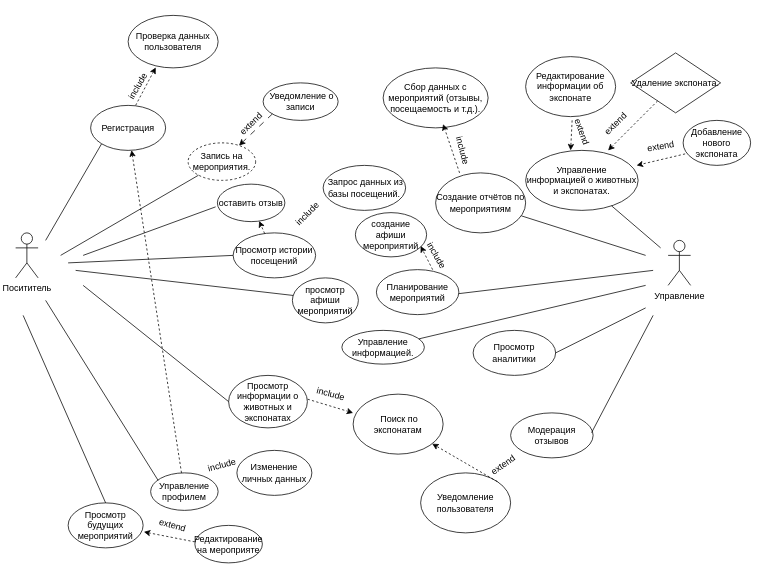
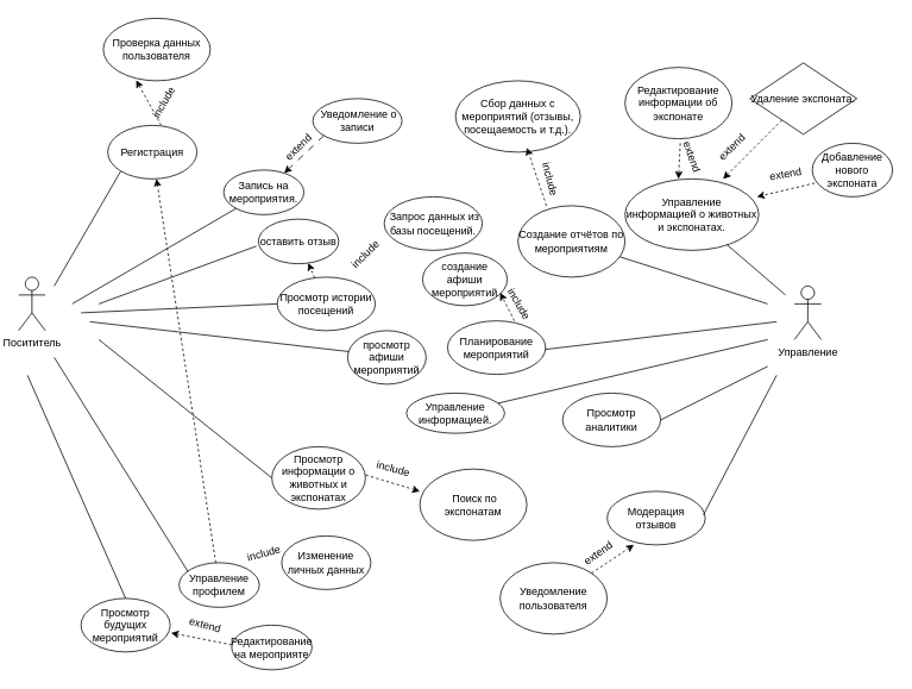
  <mxCell id="0" />
  <mxCell id="1" parent="0" />
  <mxCell id="2" value="Посититель" style="shape=umlActor;verticalLabelPosition=bottom;verticalAlign=top;html=1;outlineConnect=0;" parent="1" vertex="1"><mxGeometry x="20" y="310" width="30" height="60" as="geometry" /></mxCell>
  <mxCell id="3" value="Управление&lt;div&gt;&lt;br&gt;&lt;/div&gt;" style="shape=umlActor;verticalLabelPosition=bottom;verticalAlign=top;html=1;outlineConnect=0;" parent="1" vertex="1"><mxGeometry x="890" y="320" width="30" height="60" as="geometry" /></mxCell>
  <mxCell id="4" value="Регистрация" style="ellipse;whiteSpace=wrap;html=1;" parent="1" vertex="1"><mxGeometry x="120" y="140" width="100" height="60" as="geometry" /></mxCell>
- <mxCell id="5" value="Запись на мероприятия." style="ellipse;whiteSpace=wrap;html=1;dashed=1;" parent="1" vertex="1"><mxGeometry x="250" y="190" width="90" height="50" as="geometry" /></mxCell>
+ <mxCell id="5" value="Запись на мероприятия." style="ellipse;whiteSpace=wrap;html=1;" parent="1" vertex="1"><mxGeometry x="250" y="190" width="90" height="50" as="geometry" /></mxCell>
  <mxCell id="6" value="Просмотр истории посещений" style="ellipse;whiteSpace=wrap;html=1;" parent="1" vertex="1"><mxGeometry x="310" y="310" width="110" height="60" as="geometry" /></mxCell>
  <mxCell id="7" value="Просмотр информации о животных и экспонатах" style="ellipse;whiteSpace=wrap;html=1;" parent="1" vertex="1"><mxGeometry x="304" y="500" width="105" height="70" as="geometry" /></mxCell>
  <mxCell id="8" value="оставить отзыв" style="ellipse;whiteSpace=wrap;html=1;" parent="1" vertex="1"><mxGeometry x="289" y="245" width="90" height="50" as="geometry" /></mxCell>
  <mxCell id="9" value="Управление информацией." style="ellipse;whiteSpace=wrap;html=1;" parent="1" vertex="1"><mxGeometry x="455" y="440" width="110" height="45" as="geometry" /></mxCell>
  <mxCell id="10" value="Планирование мероприятий" style="ellipse;whiteSpace=wrap;html=1;" parent="1" vertex="1"><mxGeometry x="501" y="359" width="110" height="60" as="geometry" /></mxCell>
  <mxCell id="11" value="Просмотр аналитики" style="ellipse;whiteSpace=wrap;html=1;" parent="1" vertex="1"><mxGeometry x="630" y="440" width="110" height="60" as="geometry" /></mxCell>
  <mxCell id="12" value="Модерация отзывов" style="ellipse;whiteSpace=wrap;html=1;" parent="1" vertex="1"><mxGeometry x="680" y="550" width="110" height="60" as="geometry" /></mxCell>
  <mxCell id="13" value="Управление информацией о животных и экспонатах." style="ellipse;whiteSpace=wrap;html=1;" parent="1" vertex="1"><mxGeometry x="700" y="200" width="150" height="80" as="geometry" /></mxCell>
  <mxCell id="14" value="" style="endArrow=none;html=1;rounded=0;entryX=0;entryY=1;entryDx=0;entryDy=0;" parent="1" target="4" edge="1"><mxGeometry width="50" height="50" relative="1" as="geometry"><mxPoint x="60" y="320" as="sourcePoint" /><mxPoint x="130.02" y="200.04" as="targetPoint" /></mxGeometry></mxCell>
  <mxCell id="15" value="" style="endArrow=none;html=1;rounded=0;" parent="1" target="5" edge="1"><mxGeometry width="50" height="50" relative="1" as="geometry"><mxPoint x="80" y="340" as="sourcePoint" /><mxPoint x="150" y="220" as="targetPoint" /></mxGeometry></mxCell>
  <mxCell id="16" value="" style="endArrow=none;html=1;rounded=0;entryX=0;entryY=0.5;entryDx=0;entryDy=0;" parent="1" target="6" edge="1"><mxGeometry width="50" height="50" relative="1" as="geometry"><mxPoint x="90" y="350" as="sourcePoint" /><mxPoint x="290" y="313" as="targetPoint" /></mxGeometry></mxCell>
  <mxCell id="17" value="" style="endArrow=none;html=1;rounded=0;entryX=0;entryY=0.5;entryDx=0;entryDy=0;" parent="1" target="7" edge="1"><mxGeometry width="50" height="50" relative="1" as="geometry"><mxPoint x="110" y="380" as="sourcePoint" /><mxPoint x="310" y="440" as="targetPoint" /></mxGeometry></mxCell>
  <mxCell id="18" value="" style="endArrow=none;html=1;rounded=0;entryX=-0.026;entryY=0.606;entryDx=0;entryDy=0;entryPerimeter=0;" parent="1" target="8" edge="1"><mxGeometry width="50" height="50" relative="1" as="geometry"><mxPoint x="110" y="340" as="sourcePoint" /><mxPoint x="180" y="250" as="targetPoint" /></mxGeometry></mxCell>
  <mxCell id="19" value="" style="endArrow=none;html=1;rounded=0;" parent="1" target="9" edge="1"><mxGeometry width="50" height="50" relative="1" as="geometry"><mxPoint x="860" y="380" as="sourcePoint" /><mxPoint x="769" y="190" as="targetPoint" /></mxGeometry></mxCell>
  <mxCell id="20" value="" style="endArrow=none;html=1;rounded=0;" parent="1" edge="1"><mxGeometry width="50" height="50" relative="1" as="geometry"><mxPoint x="870" y="360" as="sourcePoint" /><mxPoint x="611" y="391" as="targetPoint" /></mxGeometry></mxCell>
  <mxCell id="21" value="" style="endArrow=none;html=1;rounded=0;" parent="1" target="13" edge="1"><mxGeometry width="50" height="50" relative="1" as="geometry"><mxPoint x="880" y="330" as="sourcePoint" /><mxPoint x="920" y="260" as="targetPoint" /></mxGeometry></mxCell>
  <mxCell id="22" value="" style="endArrow=none;html=1;rounded=0;exitX=0.981;exitY=0.44;exitDx=0;exitDy=0;exitPerimeter=0;" parent="1" source="12" edge="1"><mxGeometry width="50" height="50" relative="1" as="geometry"><mxPoint x="790" y="570" as="sourcePoint" /><mxPoint x="870" y="420" as="targetPoint" /></mxGeometry></mxCell>
  <mxCell id="23" value="" style="endArrow=none;html=1;rounded=0;" parent="1" edge="1"><mxGeometry width="50" height="50" relative="1" as="geometry"><mxPoint x="740" y="470" as="sourcePoint" /><mxPoint x="860" y="410" as="targetPoint" /></mxGeometry></mxCell>
  <mxCell id="24" value="" style="endArrow=classic;html=1;rounded=0;entryX=0.307;entryY=0.992;entryDx=0;entryDy=0;entryPerimeter=0;dashed=1;" parent="1" target="47" edge="1"><mxGeometry width="50" height="50" relative="1" as="geometry"><mxPoint x="180" y="140" as="sourcePoint" /><mxPoint x="210.08" y="92.1" as="targetPoint" /></mxGeometry></mxCell>
  <mxCell id="25" value="include" style="text;html=1;align=center;verticalAlign=middle;resizable=0;points=[];autosize=1;strokeColor=none;fillColor=none;rotation=-60;" parent="1" vertex="1"><mxGeometry x="153" y="100" width="60" height="30" as="geometry" /></mxCell>
  <mxCell id="26" value="Управление профилем" style="ellipse;whiteSpace=wrap;html=1;" parent="1" vertex="1"><mxGeometry x="200" y="630" width="90" height="50" as="geometry" /></mxCell>
  <mxCell id="27" value="" style="endArrow=none;html=1;rounded=0;entryX=0.111;entryY=0.2;entryDx=0;entryDy=0;entryPerimeter=0;" parent="1" target="26" edge="1"><mxGeometry width="50" height="50" relative="1" as="geometry"><mxPoint x="60" y="400" as="sourcePoint" /><mxPoint x="150" y="270" as="targetPoint" /></mxGeometry></mxCell>
  <mxCell id="28" value="" style="endArrow=classic;html=1;rounded=0;dashed=1;" parent="1" source="26" target="4" edge="1"><mxGeometry width="50" height="50" relative="1" as="geometry"><mxPoint x="290" y="630" as="sourcePoint" /><mxPoint x="310" y="580" as="targetPoint" /></mxGeometry></mxCell>
  <mxCell id="29" value="Изменение личных данных" style="ellipse;whiteSpace=wrap;html=1;" parent="1" vertex="1"><mxGeometry x="315" y="600" width="100" height="60" as="geometry" /></mxCell>
  <mxCell id="30" value="" style="endArrow=none;html=1;rounded=0;" parent="1" edge="1"><mxGeometry width="50" height="50" relative="1" as="geometry"><mxPoint x="100" y="360" as="sourcePoint" /><mxPoint x="395" y="394" as="targetPoint" /></mxGeometry></mxCell>
  <mxCell id="31" value="&amp;nbsp;Уведомление о записи" style="ellipse;whiteSpace=wrap;html=1;" parent="1" vertex="1"><mxGeometry x="350" y="110" width="100" height="50" as="geometry" /></mxCell>
  <mxCell id="32" value="" style="endArrow=classic;html=1;rounded=0;exitX=0.123;exitY=0.829;exitDx=0;exitDy=0;exitPerimeter=0;dashed=1;dashPattern=8 8;" parent="1" source="31" target="5" edge="1"><mxGeometry width="50" height="50" relative="1" as="geometry"><mxPoint x="365" y="150" as="sourcePoint" /><mxPoint x="415" y="100" as="targetPoint" /></mxGeometry></mxCell>
  <mxCell id="33" value="extend" style="text;html=1;align=center;verticalAlign=middle;resizable=0;points=[];autosize=1;strokeColor=none;fillColor=none;rotation=-45;" parent="1" vertex="1"><mxGeometry x="304" y="150" width="60" height="30" as="geometry" /></mxCell>
  <mxCell id="34" value="&amp;nbsp;Запрос данных из базы посещений." style="ellipse;whiteSpace=wrap;html=1;" parent="1" vertex="1"><mxGeometry x="430" y="220" width="110" height="60" as="geometry" /></mxCell>
  <mxCell id="35" value="" style="endArrow=classic;html=1;rounded=0;dashed=1;" parent="1" source="6" target="8" edge="1"><mxGeometry width="50" height="50" relative="1" as="geometry"><mxPoint x="385" y="288" as="sourcePoint" /><mxPoint x="412" y="240" as="targetPoint" /></mxGeometry></mxCell>
  <mxCell id="36" value="include" style="text;html=1;align=center;verticalAlign=middle;resizable=0;points=[];autosize=1;strokeColor=none;fillColor=none;rotation=-45;" parent="1" vertex="1"><mxGeometry x="379" y="270" width="60" height="30" as="geometry" /></mxCell>
  <mxCell id="37" value="&amp;nbsp;Поиск по экспонатам" style="ellipse;whiteSpace=wrap;html=1;" parent="1" vertex="1"><mxGeometry x="470" y="525" width="120" height="80" as="geometry" /></mxCell>
  <mxCell id="38" value="" style="endArrow=classic;html=1;rounded=0;entryX=0.047;entryY=0.228;entryDx=0;entryDy=0;entryPerimeter=0;dashed=1;" parent="1" edge="1"><mxGeometry width="50" height="50" relative="1" as="geometry"><mxPoint x="409.36" y="531.76" as="sourcePoint" /><mxPoint x="470" y="550" as="targetPoint" /></mxGeometry></mxCell>
  <mxCell id="39" value="include" style="text;html=1;align=center;verticalAlign=middle;resizable=0;points=[];autosize=1;strokeColor=none;fillColor=none;rotation=15;" parent="1" vertex="1"><mxGeometry x="410" y="510" width="60" height="30" as="geometry" /></mxCell>
  <mxCell id="40" value="Создание отчётов по мероприятиям" style="ellipse;whiteSpace=wrap;html=1;" parent="1" vertex="1"><mxGeometry x="580" y="230" width="120" height="80" as="geometry" /></mxCell>
  <mxCell id="41" value="" style="endArrow=none;html=1;rounded=0;" parent="1" target="40" edge="1"><mxGeometry width="50" height="50" relative="1" as="geometry"><mxPoint x="860" y="340" as="sourcePoint" /><mxPoint x="727" y="285" as="targetPoint" /></mxGeometry></mxCell>
  <mxCell id="42" value="Сбор данных с мероприятий (отзывы, посещаемость и т.д.)." style="ellipse;whiteSpace=wrap;html=1;" parent="1" vertex="1"><mxGeometry x="510" y="90" width="140" height="80" as="geometry" /></mxCell>
  <mxCell id="43" value="" style="endArrow=classic;html=1;rounded=0;entryX=0.772;entryY=0.938;entryDx=0;entryDy=0;entryPerimeter=0;dashed=1;" parent="1" edge="1"><mxGeometry width="50" height="50" relative="1" as="geometry"><mxPoint x="611.92" y="230" as="sourcePoint" /><mxPoint x="590" y="165.04" as="targetPoint" /></mxGeometry></mxCell>
  <mxCell id="44" value="Уведомление пользователя" style="ellipse;whiteSpace=wrap;html=1;" parent="1" vertex="1"><mxGeometry x="560" y="630" width="120" height="80" as="geometry" /></mxCell>
- <mxCell id="45" value="" style="endArrow=classic;html=1;rounded=0;dashed=1;exitX=1;exitY=0;exitDx=0;exitDy=0;" parent="1" source="44" target="37" edge="1"><mxGeometry width="50" height="50" relative="1" as="geometry"><mxPoint x="688" y="640" as="sourcePoint" /><mxPoint x="730" y="602" as="targetPoint" /></mxGeometry></mxCell>
+ <mxCell id="45" value="" style="endArrow=classic;html=1;rounded=0;entryX=0.273;entryY=1;entryDx=0;entryDy=0;entryPerimeter=0;dashed=1;exitX=1;exitY=0;exitDx=0;exitDy=0;" parent="1" source="44" target="12" edge="1"><mxGeometry width="50" height="50" relative="1" as="geometry"><mxPoint x="688" y="640" as="sourcePoint" /><mxPoint x="730" y="602" as="targetPoint" /></mxGeometry></mxCell>
  <mxCell id="46" value="extend" style="text;html=1;align=center;verticalAlign=middle;resizable=0;points=[];autosize=1;strokeColor=none;fillColor=none;rotation=-35;" parent="1" vertex="1"><mxGeometry x="640" y="605" width="60" height="30" as="geometry" /></mxCell>
- <mxCell id="47" value="Проверка данных пользователя" style="ellipse;whiteSpace=wrap;html=1;" parent="1" vertex="1"><mxGeometry x="170" y="20" width="120" height="70" as="geometry" /></mxCell>
+ <mxCell id="47" value="Проверка данных пользователя" style="ellipse;whiteSpace=wrap;html=1;" parent="1" vertex="1"><mxGeometry x="115" y="20" width="120" height="70" as="geometry" /></mxCell>
  <mxCell id="48" value="include" style="text;html=1;align=center;verticalAlign=middle;resizable=0;points=[];autosize=1;strokeColor=none;fillColor=none;rotation=-15;" parent="1" vertex="1"><mxGeometry x="265" y="605" width="60" height="30" as="geometry" /></mxCell>
  <mxCell id="49" value="Редактирование информации об экспонате" style="ellipse;whiteSpace=wrap;html=1;" parent="1" vertex="1"><mxGeometry x="700" y="75" width="120" height="80" as="geometry" /></mxCell>
  <mxCell id="50" value="Добавление нового экспоната" style="ellipse;whiteSpace=wrap;html=1;" parent="1" vertex="1"><mxGeometry x="910" y="160" width="90" height="60" as="geometry" /></mxCell>
  <mxCell id="51" value="Удаление экспоната." style="rhombus;whiteSpace=wrap;html=1;" parent="1" vertex="1"><mxGeometry x="840" y="70" width="120" height="80" as="geometry" /></mxCell>
  <mxCell id="52" value="include" style="text;html=1;align=center;verticalAlign=middle;resizable=0;points=[];autosize=1;strokeColor=none;fillColor=none;rotation=60;" parent="1" vertex="1"><mxGeometry x="551" y="325" width="60" height="30" as="geometry" /></mxCell>
  <mxCell id="53" value="" style="endArrow=classic;html=1;rounded=0;entryX=0.4;entryY=0;entryDx=0;entryDy=0;entryPerimeter=0;dashed=1;" parent="1" target="13" edge="1"><mxGeometry width="50" height="50" relative="1" as="geometry"><mxPoint x="762" y="160" as="sourcePoint" /><mxPoint x="740" y="95.04" as="targetPoint" /></mxGeometry></mxCell>
  <mxCell id="54" value="" style="endArrow=classic;html=1;rounded=0;entryX=0.4;entryY=0;entryDx=0;entryDy=0;entryPerimeter=0;dashed=1;" parent="1" source="51" edge="1"><mxGeometry width="50" height="50" relative="1" as="geometry"><mxPoint x="812" y="160" as="sourcePoint" /><mxPoint x="810" y="200" as="targetPoint" /></mxGeometry></mxCell>
  <mxCell id="55" value="" style="endArrow=classic;html=1;rounded=0;entryX=0.4;entryY=0;entryDx=0;entryDy=0;entryPerimeter=0;dashed=1;exitX=0.03;exitY=0.745;exitDx=0;exitDy=0;exitPerimeter=0;" parent="1" source="50" edge="1"><mxGeometry width="50" height="50" relative="1" as="geometry"><mxPoint x="850" y="180" as="sourcePoint" /><mxPoint x="848" y="220" as="targetPoint" /></mxGeometry></mxCell>
  <mxCell id="56" value="extend" style="text;html=1;align=center;verticalAlign=middle;resizable=0;points=[];autosize=1;strokeColor=none;fillColor=none;rotation=70;" parent="1" vertex="1"><mxGeometry x="745" y="160" width="60" height="30" as="geometry" /></mxCell>
  <mxCell id="57" value="extend" style="text;html=1;align=center;verticalAlign=middle;resizable=0;points=[];autosize=1;strokeColor=none;fillColor=none;rotation=-45;" parent="1" vertex="1"><mxGeometry x="790" y="150" width="60" height="30" as="geometry" /></mxCell>
  <mxCell id="58" value="extend" style="text;html=1;align=center;verticalAlign=middle;resizable=0;points=[];autosize=1;strokeColor=none;fillColor=none;rotation=-10;" parent="1" vertex="1"><mxGeometry x="850" y="180" width="60" height="30" as="geometry" /></mxCell>
  <mxCell id="59" value="" style="endArrow=none;html=1;rounded=0;entryX=0.5;entryY=0;entryDx=0;entryDy=0;" parent="1" target="60" edge="1"><mxGeometry width="50" height="50" relative="1" as="geometry"><mxPoint x="30" y="420" as="sourcePoint" /><mxPoint x="120" y="660" as="targetPoint" /></mxGeometry></mxCell>
  <mxCell id="60" value="Просмотр будущих мероприятий" style="ellipse;whiteSpace=wrap;html=1;" parent="1" vertex="1"><mxGeometry x="90" y="670" width="100" height="60" as="geometry" /></mxCell>
  <mxCell id="61" value="Редактирование на мероприяте" style="ellipse;whiteSpace=wrap;html=1;" parent="1" vertex="1"><mxGeometry x="259" y="700" width="90" height="50" as="geometry" /></mxCell>
  <mxCell id="62" value="" style="endArrow=classic;html=1;rounded=0;dashed=1;entryX=1.01;entryY=0.645;entryDx=0;entryDy=0;entryPerimeter=0;" parent="1" target="60" edge="1"><mxGeometry width="50" height="50" relative="1" as="geometry"><mxPoint x="259" y="722" as="sourcePoint" /><mxPoint x="304" y="670" as="targetPoint" /></mxGeometry></mxCell>
  <mxCell id="63" value="extend" style="text;html=1;align=center;verticalAlign=middle;resizable=0;points=[];autosize=1;strokeColor=none;fillColor=none;rotation=15;" parent="1" vertex="1"><mxGeometry x="199" y="685" width="60" height="30" as="geometry" /></mxCell>
  <mxCell id="64" value="просмотр афиши мероприятий" style="ellipse;whiteSpace=wrap;html=1;" parent="1" vertex="1"><mxGeometry x="389" y="370" width="88" height="60" as="geometry" /></mxCell>
  <mxCell id="65" value="создание афиши мероприятий" style="ellipse;whiteSpace=wrap;html=1;" parent="1" vertex="1"><mxGeometry x="473" y="283" width="95" height="59" as="geometry" /></mxCell>
  <mxCell id="66" value="" style="endArrow=classic;html=1;rounded=0;entryX=0.772;entryY=0.938;entryDx=0;entryDy=0;entryPerimeter=0;dashed=1;" parent="1" edge="1"><mxGeometry width="50" height="50" relative="1" as="geometry"><mxPoint x="576" y="359" as="sourcePoint" /><mxPoint x="560" y="327.52" as="targetPoint" /></mxGeometry></mxCell>
  <mxCell id="67" value="include" style="text;html=1;align=center;verticalAlign=middle;resizable=0;points=[];autosize=1;strokeColor=none;fillColor=none;rotation=75;" parent="1" vertex="1"><mxGeometry x="586" y="185" width="60" height="30" as="geometry" /></mxCell>
